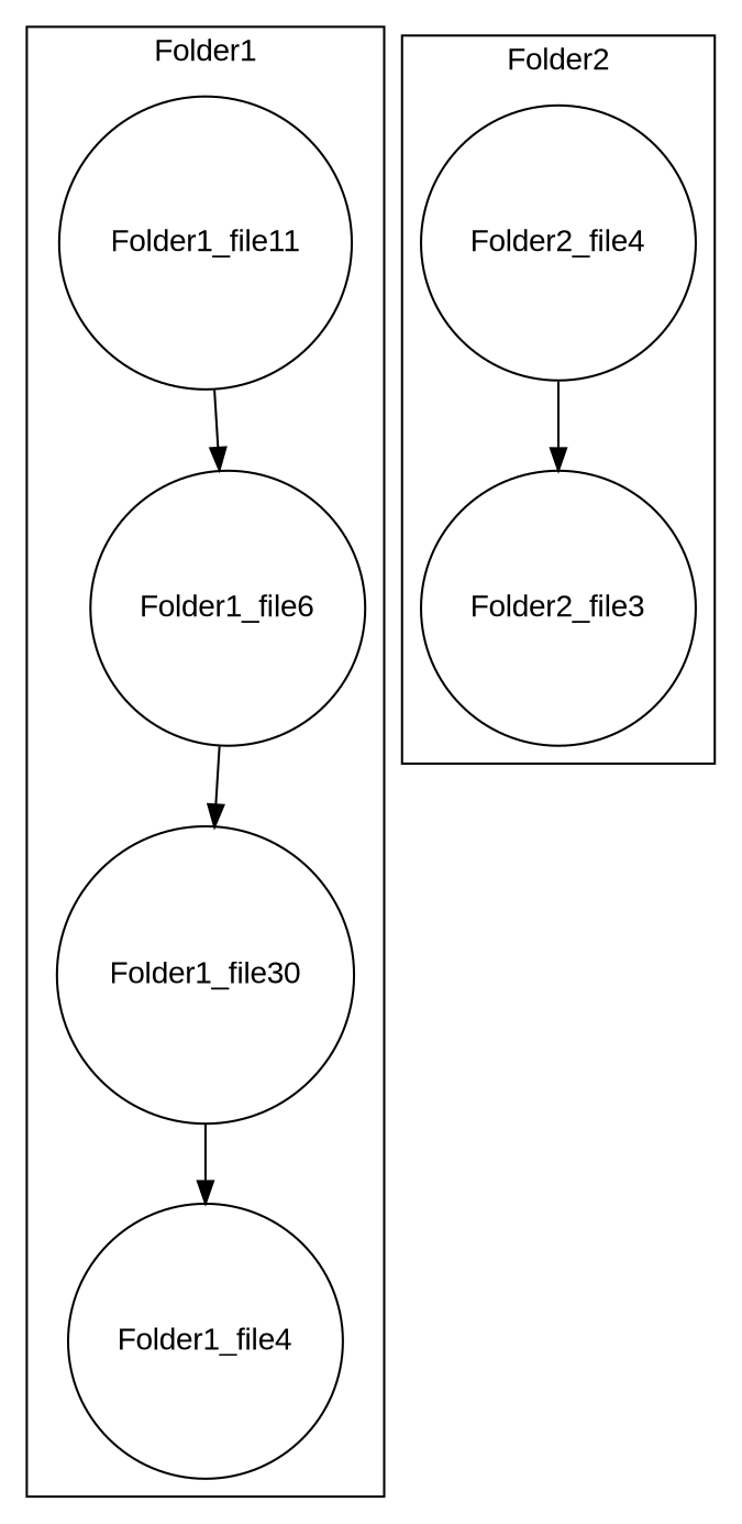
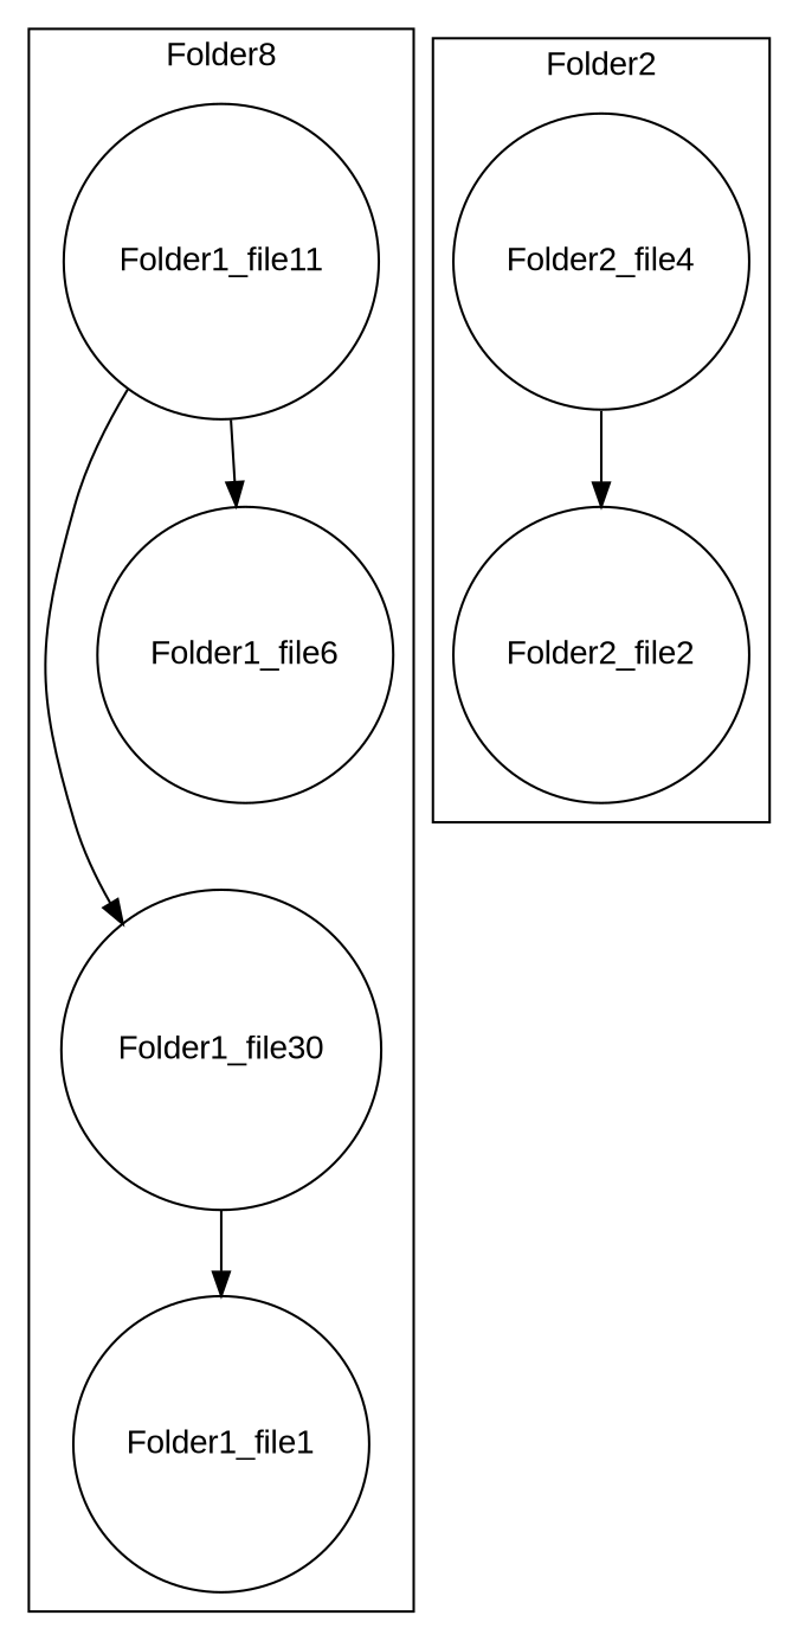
  digraph {
    fontname="Liberation Sans"
    node [fontname="Liberation Sans" shape=circle]
    edge [fontname="Liberation Sans"]
    Folder1_file11
    n2 [label=Folder1_file30]
    n3 [label=Folder1_file6]
-   Folder1_file1 [label=Folder1_file4]
+   Folder1_file1
    Folder2_file4
-   Folder2_file3
+   Folder2_file3 [label=Folder2_file2]
    subgraph cluster_1 {
-     label=Folder1
+     label=Folder8
      Folder1_file11
      n2
      n3
      Folder1_file1
    }
    subgraph cluster_2 {
      label=Folder2
      Folder2_file4
      Folder2_file3
    }
-   n3 -> n2
+   Folder1_file11 -> n2
    Folder1_file11 -> n3
    n2 -> Folder1_file1
    Folder2_file4 -> Folder2_file3
  }
